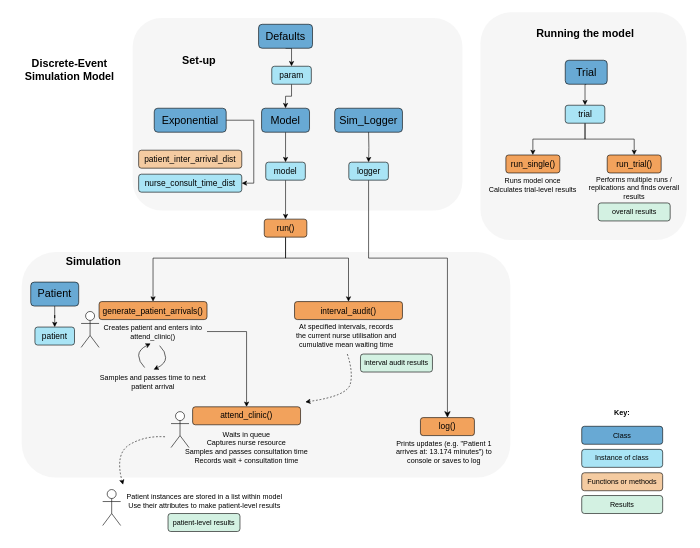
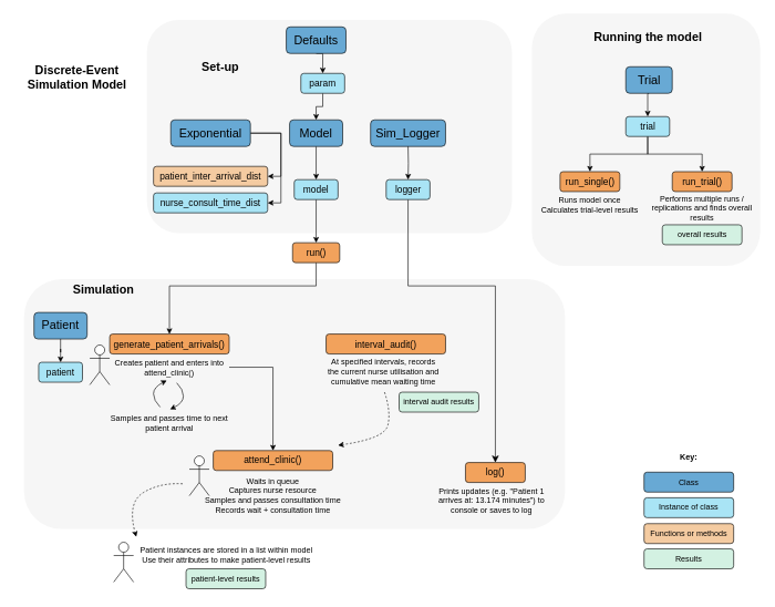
  <mxCell id="0" />
  <mxCell id="1" parent="0" />
  <mxCell id="2" value="" style="rounded=1;whiteSpace=wrap;html=1;fillColor=#EEEEEE;strokeColor=none;opacity=50;" parent="1" vertex="1"><mxGeometry x="800" width="344" height="380" as="geometry" y="20" /></mxCell>
  <mxCell id="3" value="" style="rounded=1;whiteSpace=wrap;html=1;strokeColor=none;fillColor=#EEEEEE;fontStyle=1;opacity=50;" parent="1" vertex="1"><mxGeometry x="35" y="420" width="815" height="376" as="geometry" /></mxCell>
  <mxCell id="4" value="" style="rounded=1;whiteSpace=wrap;html=1;strokeColor=none;fillColor=#EEEEEE;fontStyle=1;opacity=50;" parent="1" vertex="1"><mxGeometry x="220" y="29.5" width="550" height="321" as="geometry" /></mxCell>
+ <mxCell id="5" style="edgeStyle=orthogonalEdgeStyle;rounded=0;orthogonalLoop=1;jettySize=auto;html=1;exitX=1;exitY=0.5;exitDx=0;exitDy=0;entryX=1;entryY=0.5;entryDx=0;entryDy=0;" parent="1" source="7" target="39" edge="1"><mxGeometry relative="1" as="geometry" /></mxCell>
  <mxCell id="6" style="edgeStyle=orthogonalEdgeStyle;rounded=0;orthogonalLoop=1;jettySize=auto;html=1;exitX=1;exitY=0.5;exitDx=0;exitDy=0;entryX=1;entryY=0.5;entryDx=0;entryDy=0;" parent="1" source="7" target="40" edge="1"><mxGeometry relative="1" as="geometry" /></mxCell>
  <mxCell id="7" value="&lt;font style=&quot;font-size: 18px;&quot;&gt;Exponential&lt;/font&gt;" style="rounded=1;whiteSpace=wrap;html=1;fillColor=#68A9D4;" parent="1" vertex="1"><mxGeometry x="256" y="180" width="120" height="40" as="geometry" /></mxCell>
  <mxCell id="8" style="edgeStyle=orthogonalEdgeStyle;rounded=0;orthogonalLoop=1;jettySize=auto;html=1;exitX=0.5;exitY=1;exitDx=0;exitDy=0;entryX=0.5;entryY=0;entryDx=0;entryDy=0;" parent="1" source="9" target="15" edge="1"><mxGeometry relative="1" as="geometry" /></mxCell>
  <mxCell id="9" value="&lt;font style=&quot;font-size: 18px;&quot;&gt;Defaults&lt;/font&gt;" style="rounded=1;whiteSpace=wrap;html=1;fillColor=#68A9D4;" parent="1" vertex="1"><mxGeometry x="430" y="40" width="90" height="40" as="geometry" /></mxCell>
  <mxCell id="10" style="edgeStyle=orthogonalEdgeStyle;rounded=0;orthogonalLoop=1;jettySize=auto;html=1;exitX=0.5;exitY=1;exitDx=0;exitDy=0;entryX=0.5;entryY=0;entryDx=0;entryDy=0;" parent="1" source="11" target="17" edge="1"><mxGeometry relative="1" as="geometry" /></mxCell>
  <mxCell id="11" value="&lt;font style=&quot;font-size: 18px;&quot;&gt;Model&lt;/font&gt;" style="rounded=1;whiteSpace=wrap;html=1;fillColor=#68A9D4;" parent="1" vertex="1"><mxGeometry x="435" y="180" width="80" height="40" as="geometry" /></mxCell>
  <mxCell id="12" style="edgeStyle=orthogonalEdgeStyle;rounded=0;orthogonalLoop=1;jettySize=auto;html=1;exitX=0.5;exitY=1;exitDx=0;exitDy=0;entryX=0.5;entryY=0;entryDx=0;entryDy=0;" parent="1" source="13" target="37" edge="1"><mxGeometry relative="1" as="geometry" /></mxCell>
  <mxCell id="13" value="&lt;font style=&quot;font-size: 18px;&quot;&gt;Trial&lt;/font&gt;" style="rounded=1;whiteSpace=wrap;html=1;fillColor=#68A9D4;" parent="1" vertex="1"><mxGeometry x="941.5" y="100" width="70" height="40" as="geometry" /></mxCell>
  <mxCell id="14" style="edgeStyle=orthogonalEdgeStyle;rounded=0;orthogonalLoop=1;jettySize=auto;html=1;exitX=0.5;exitY=1;exitDx=0;exitDy=0;entryX=0.5;entryY=0;entryDx=0;entryDy=0;" parent="1" source="15" target="11" edge="1"><mxGeometry relative="1" as="geometry" /></mxCell>
  <mxCell id="15" value="&lt;font style=&quot;font-size: 14px;&quot;&gt;param&lt;/font&gt;" style="rounded=1;whiteSpace=wrap;html=1;fillColor=#A9E4F5;" parent="1" vertex="1"><mxGeometry x="452" y="110" width="66" height="30" as="geometry" /></mxCell>
  <mxCell id="16" style="edgeStyle=orthogonalEdgeStyle;rounded=0;orthogonalLoop=1;jettySize=auto;html=1;exitX=0.5;exitY=1;exitDx=0;exitDy=0;entryX=0.5;entryY=0;entryDx=0;entryDy=0;" parent="1" source="17" target="20" edge="1"><mxGeometry relative="1" as="geometry" /></mxCell>
  <mxCell id="17" value="&lt;font style=&quot;font-size: 14px;&quot;&gt;model&lt;/font&gt;" style="rounded=1;whiteSpace=wrap;html=1;fillColor=#A9E4F5;" parent="1" vertex="1"><mxGeometry x="442" y="270" width="66" height="30" as="geometry" /></mxCell>
  <mxCell id="18" style="edgeStyle=orthogonalEdgeStyle;rounded=0;orthogonalLoop=1;jettySize=auto;html=1;exitX=0.5;exitY=1;exitDx=0;exitDy=0;entryX=0.5;entryY=0;entryDx=0;entryDy=0;" parent="1" source="20" target="21" edge="1"><mxGeometry relative="1" as="geometry"><Array as="points"><mxPoint x="475" y="430" /><mxPoint x="254" y="430" /></Array></mxGeometry></mxCell>
- <mxCell id="19" style="edgeStyle=orthogonalEdgeStyle;rounded=0;orthogonalLoop=1;jettySize=auto;html=1;exitX=0.5;exitY=1;exitDx=0;exitDy=0;entryX=0.5;entryY=0;entryDx=0;entryDy=0;" parent="1" source="20" target="22" edge="1"><mxGeometry relative="1" as="geometry"><Array as="points"><mxPoint x="475" y="430" /><mxPoint x="580" y="430" /></Array></mxGeometry></mxCell>
  <mxCell id="20" value="&lt;span style=&quot;font-size: 14px;&quot;&gt;run()&lt;/span&gt;" style="rounded=1;whiteSpace=wrap;html=1;fillColor=#F2A25C;" parent="1" vertex="1"><mxGeometry x="439.5" y="365" width="71" height="30" as="geometry" /></mxCell>
  <mxCell id="21" value="&lt;span style=&quot;font-size: 14px;&quot;&gt;generate_patient_arrivals()&lt;/span&gt;" style="rounded=1;whiteSpace=wrap;html=1;fillColor=#F2A25C;" parent="1" vertex="1"><mxGeometry x="164" y="502.5" width="180" height="30" as="geometry" /></mxCell>
  <mxCell id="22" value="&lt;span style=&quot;font-size: 14px;&quot;&gt;interval_audit()&lt;/span&gt;" style="rounded=1;whiteSpace=wrap;html=1;fillColor=#F2A25C;" parent="1" vertex="1"><mxGeometry x="490" y="502.5" width="180" height="30" as="geometry" /></mxCell>
  <mxCell id="23" style="edgeStyle=orthogonalEdgeStyle;rounded=0;orthogonalLoop=1;jettySize=auto;html=1;exitX=1;exitY=0.5;exitDx=0;exitDy=0;entryX=0.5;entryY=0;entryDx=0;entryDy=0;" parent="1" source="24" target="25" edge="1"><mxGeometry relative="1" as="geometry" /></mxCell>
  <mxCell id="24" value="Creates patient and enters into attend_clinic()" style="text;html=1;align=center;verticalAlign=middle;whiteSpace=wrap;rounded=0;" parent="1" vertex="1"><mxGeometry x="164" y="532.5" width="180" height="40" as="geometry" /></mxCell>
  <mxCell id="25" value="&lt;span style=&quot;font-size: 14px;&quot;&gt;attend_clinic()&lt;/span&gt;" style="rounded=1;whiteSpace=wrap;html=1;fillColor=#F2A25C;" parent="1" vertex="1"><mxGeometry x="320" y="678" width="180" height="30" as="geometry" /></mxCell>
  <mxCell id="26" value="Samples and passes time to next patient arrival" style="text;html=1;align=center;verticalAlign=middle;whiteSpace=wrap;rounded=0;" parent="1" vertex="1"><mxGeometry x="164" y="616" width="180" height="40" as="geometry" /></mxCell>
  <mxCell id="27" value="" style="curved=1;endArrow=classic;html=1;rounded=0;" parent="1" edge="1"><mxGeometry width="50" height="50" relative="1" as="geometry"><mxPoint x="240" y="612.5" as="sourcePoint" /><mxPoint y="572.5" as="targetPoint" x="250" /><Array as="points"><mxPoint x="230" y="602.5" /><mxPoint x="230" y="582.5" /></Array></mxGeometry></mxCell>
  <mxCell id="28" value="&lt;div&gt;&lt;br&gt;&lt;/div&gt;&lt;div&gt;&lt;br&gt;&lt;/div&gt;" style="shape=umlActor;verticalLabelPosition=bottom;verticalAlign=top;html=1;outlineConnect=0;" parent="1" vertex="1"><mxGeometry x="134" y="519" width="30" height="60" as="geometry" /></mxCell>
  <mxCell id="29" value="&lt;div&gt;&lt;br&gt;&lt;/div&gt;&lt;div&gt;&lt;br&gt;&lt;/div&gt;" style="shape=umlActor;verticalLabelPosition=bottom;verticalAlign=top;html=1;outlineConnect=0;" parent="1" vertex="1"><mxGeometry x="284" y="686" width="30" height="60" as="geometry" /></mxCell>
  <mxCell id="30" value="Waits in queue&lt;div&gt;Captures nurse resource&lt;/div&gt;&lt;div&gt;Samples and passes consultation time&lt;/div&gt;&lt;div&gt;Records wait + consultation time&lt;/div&gt;" style="text;html=1;align=center;verticalAlign=middle;whiteSpace=wrap;rounded=0;" parent="1" vertex="1"><mxGeometry x="295" y="726" width="230" height="40" as="geometry" /></mxCell>
  <mxCell id="31" value="&lt;div&gt;&lt;br&gt;&lt;/div&gt;&lt;div&gt;&lt;br&gt;&lt;/div&gt;" style="shape=umlActor;verticalLabelPosition=bottom;verticalAlign=top;html=1;outlineConnect=0;" parent="1" vertex="1"><mxGeometry x="170" y="816" width="30" height="60" as="geometry" /></mxCell>
  <mxCell id="32" value="Patient instances are stored in a list within model&lt;div&gt;Use their attributes to make patient-level results&lt;/div&gt;" style="text;html=1;align=center;verticalAlign=middle;whiteSpace=wrap;rounded=0;" parent="1" vertex="1"><mxGeometry x="200" y="816" width="280" height="40" as="geometry" /></mxCell>
  <mxCell id="33" style="edgeStyle=orthogonalEdgeStyle;rounded=0;orthogonalLoop=1;jettySize=auto;html=1;exitX=0.5;exitY=1;exitDx=0;exitDy=0;" parent="1" source="34" target="38" edge="1"><mxGeometry relative="1" as="geometry" /></mxCell>
  <mxCell id="34" value="&lt;font style=&quot;font-size: 18px;&quot;&gt;Patient&lt;/font&gt;" style="rounded=1;whiteSpace=wrap;html=1;fillColor=#68A9D4;" parent="1" vertex="1"><mxGeometry x="50" y="470" width="80" height="40" as="geometry" /></mxCell>
  <mxCell id="35" style="edgeStyle=orthogonalEdgeStyle;rounded=0;orthogonalLoop=1;jettySize=auto;html=1;exitX=0.5;exitY=1;exitDx=0;exitDy=0;entryX=0.5;entryY=0;entryDx=0;entryDy=0;" parent="1" source="37" target="41" edge="1"><mxGeometry relative="1" as="geometry" /></mxCell>
  <mxCell id="36" style="edgeStyle=orthogonalEdgeStyle;rounded=0;orthogonalLoop=1;jettySize=auto;html=1;exitX=0.5;exitY=1;exitDx=0;exitDy=0;" parent="1" source="37" target="42" edge="1"><mxGeometry relative="1" as="geometry" /></mxCell>
  <mxCell id="37" value="&lt;font style=&quot;font-size: 14px;&quot;&gt;trial&lt;/font&gt;" style="rounded=1;whiteSpace=wrap;html=1;fillColor=#A9E4F5;" parent="1" vertex="1"><mxGeometry x="941.5" y="175" width="66" height="30" as="geometry" /></mxCell>
  <mxCell id="38" value="&lt;font style=&quot;font-size: 14px;&quot;&gt;patient&lt;/font&gt;" style="rounded=1;whiteSpace=wrap;html=1;fillColor=#A9E4F5;" parent="1" vertex="1"><mxGeometry x="57" y="545" width="66" height="30" as="geometry" /></mxCell>
  <mxCell id="39" value="&lt;font style=&quot;font-size: 14px;&quot;&gt;patient_inter_arrival_dist&lt;/font&gt;" style="rounded=1;whiteSpace=wrap;html=1;fillColor=#f4cba1;" parent="1" vertex="1"><mxGeometry x="230" y="250" width="172" height="30" as="geometry" /></mxCell>
  <mxCell id="40" value="&lt;font style=&quot;font-size: 14px;&quot;&gt;nurse_consult_time_dist&lt;/font&gt;" style="rounded=1;whiteSpace=wrap;html=1;fillColor=#A9E4F5;" parent="1" vertex="1"><mxGeometry x="230" y="290" width="172" height="30" as="geometry" /></mxCell>
  <mxCell id="41" value="&lt;font style=&quot;font-size: 14px;&quot;&gt;run_single()&lt;/font&gt;" style="rounded=1;whiteSpace=wrap;html=1;fillColor=#F2A25C;" parent="1" vertex="1"><mxGeometry x="842.5" y="258" width="90" height="30" as="geometry" /></mxCell>
  <mxCell id="42" value="&lt;font style=&quot;font-size: 14px;&quot;&gt;run_trial()&lt;/font&gt;" style="rounded=1;whiteSpace=wrap;html=1;fillColor=#F2A25C;" parent="1" vertex="1"><mxGeometry x="1011.5" y="258" width="90" height="30" as="geometry" /></mxCell>
  <mxCell id="43" value="Runs model once&lt;div&gt;Calculates trial-level results&lt;/div&gt;" style="text;html=1;align=center;verticalAlign=middle;whiteSpace=wrap;rounded=0;" parent="1" vertex="1"><mxGeometry x="800" y="288" width="175" height="40" as="geometry" /></mxCell>
  <mxCell id="44" value="patient-level results" style="rounded=1;whiteSpace=wrap;html=1;fillColor=#D3F1E2;" parent="1" vertex="1"><mxGeometry x="279" y="856" width="120" height="30" as="geometry" /></mxCell>
  <mxCell id="45" value="interval audit results" style="rounded=1;whiteSpace=wrap;html=1;fillColor=#D3F1E2;" parent="1" vertex="1"><mxGeometry x="600" y="590" width="120" height="30" as="geometry" /></mxCell>
  <mxCell id="46" value="overall results" style="rounded=1;whiteSpace=wrap;html=1;fillColor=#D3F1E2;" parent="1" vertex="1"><mxGeometry x="996.5" y="338" width="120" height="30" as="geometry" /></mxCell>
  <mxCell id="47" value="Performs multiple runs / replications and finds overall results" style="text;html=1;align=center;verticalAlign=middle;whiteSpace=wrap;rounded=0;" parent="1" vertex="1"><mxGeometry x="969" y="293" width="175" height="40" as="geometry" /></mxCell>
  <mxCell id="48" value="At specified intervals, records the current nurse utilisation and cumulative mean waiting time" style="text;html=1;align=center;verticalAlign=middle;whiteSpace=wrap;rounded=0;" parent="1" vertex="1"><mxGeometry x="489" y="539" width="175" height="40" as="geometry" /></mxCell>
  <mxCell id="49" value="Key:" style="text;html=1;align=center;verticalAlign=middle;whiteSpace=wrap;rounded=0;fontStyle=1" parent="1" vertex="1"><mxGeometry x="1014" y="675" width="45" height="25" as="geometry" /></mxCell>
  <mxCell id="50" value="Results" style="rounded=1;whiteSpace=wrap;html=1;fillColor=#D3F1E2;" parent="1" vertex="1"><mxGeometry x="969" y="826" width="135" height="30" as="geometry" /></mxCell>
  <mxCell id="51" value="Functions or methods" style="rounded=1;whiteSpace=wrap;html=1;fillColor=#F4CBA1;" parent="1" vertex="1"><mxGeometry x="969" y="788" width="135" height="30" as="geometry" /></mxCell>
  <mxCell id="52" value="Instance of class" style="rounded=1;whiteSpace=wrap;html=1;fillColor=#A9E4F5;" parent="1" vertex="1"><mxGeometry x="969" y="749" width="135" height="30" as="geometry" /></mxCell>
  <mxCell id="53" value="Class" style="rounded=1;whiteSpace=wrap;html=1;fillColor=#68A9D4;" parent="1" vertex="1"><mxGeometry x="969" y="710.5" width="135" height="30" as="geometry" /></mxCell>
  <mxCell id="54" value="" style="curved=1;endArrow=classic;html=1;rounded=0;" parent="1" edge="1"><mxGeometry width="50" height="50" relative="1" as="geometry"><mxPoint x="265" y="576" as="sourcePoint" /><mxPoint x="255" y="616" as="targetPoint" /><Array as="points"><mxPoint x="275" y="586" /><mxPoint x="275" y="606" /></Array></mxGeometry></mxCell>
  <mxCell id="55" style="edgeStyle=orthogonalEdgeStyle;rounded=0;orthogonalLoop=1;jettySize=auto;html=1;exitX=0.5;exitY=1;exitDx=0;exitDy=0;" parent="1" source="30" target="30" edge="1"><mxGeometry relative="1" as="geometry" /></mxCell>
  <mxCell id="56" value="" style="curved=1;endArrow=classic;html=1;rounded=0;dashed=1;" parent="1" edge="1"><mxGeometry width="50" height="50" relative="1" as="geometry"><mxPoint x="578" y="590" as="sourcePoint" /><mxPoint x="508" y="670" as="targetPoint" /><Array as="points"><mxPoint x="588" y="620" /><mxPoint x="578" y="660" /></Array></mxGeometry></mxCell>
  <mxCell id="57" value="" style="curved=1;endArrow=classic;html=1;rounded=0;dashed=1;" parent="1" edge="1"><mxGeometry width="50" height="50" relative="1" as="geometry"><mxPoint x="274" y="728" as="sourcePoint" /><mxPoint x="204" y="808" as="targetPoint" /><Array as="points"><mxPoint x="240" y="726" /><mxPoint x="190" y="756" /></Array></mxGeometry></mxCell>
  <mxCell id="58" value="&lt;font style=&quot;font-size: 18px;&quot;&gt;Discrete-Event Simulation Model&lt;/font&gt;" style="text;html=1;align=center;verticalAlign=middle;whiteSpace=wrap;rounded=0;fontStyle=1" parent="1" vertex="1"><mxGeometry x="20" y="80" width="190" height="71" as="geometry" /></mxCell>
  <mxCell id="59" value="&lt;font style=&quot;font-size: 18px;&quot;&gt;Running the model&lt;/font&gt;" style="text;html=1;align=center;verticalAlign=middle;whiteSpace=wrap;rounded=0;fontStyle=1" parent="1" vertex="1"><mxGeometry x="879.5" y="40" width="190" height="31" as="geometry" /></mxCell>
  <mxCell id="60" value="&lt;font style=&quot;font-size: 18px;&quot;&gt;Sim_Logger&lt;/font&gt;" style="rounded=1;whiteSpace=wrap;html=1;fillColor=#68A9D4;" vertex="1" parent="1"><mxGeometry x="557" y="180" width="113" height="40" as="geometry" /></mxCell>
  <mxCell id="61" style="edgeStyle=orthogonalEdgeStyle;rounded=0;orthogonalLoop=1;jettySize=auto;html=1;exitX=0.5;exitY=1;exitDx=0;exitDy=0;entryX=0.5;entryY=0;entryDx=0;entryDy=0;" edge="1" parent="1" target="63"><mxGeometry relative="1" as="geometry"><mxPoint x="613.5" y="220" as="sourcePoint" /></mxGeometry></mxCell>
  <mxCell id="62" style="edgeStyle=orthogonalEdgeStyle;rounded=0;orthogonalLoop=1;jettySize=auto;html=1;exitX=0.5;exitY=1;exitDx=0;exitDy=0;entryX=0.5;entryY=0;entryDx=0;entryDy=0;fontSize=12;startSize=8;endSize=8;" edge="1" parent="1" source="63" target="64"><mxGeometry relative="1" as="geometry"><Array as="points"><mxPoint x="614" y="430" /><mxPoint x="745" y="430" /></Array></mxGeometry></mxCell>
  <mxCell id="63" value="&lt;font style=&quot;font-size: 14px;&quot;&gt;logger&lt;/font&gt;" style="rounded=1;whiteSpace=wrap;html=1;fillColor=#A9E4F5;" vertex="1" parent="1"><mxGeometry x="580.5" y="270" width="66" height="30" as="geometry" /></mxCell>
  <mxCell id="64" value="&lt;font style=&quot;font-size: 14px;&quot;&gt;log()&lt;/font&gt;" style="rounded=1;whiteSpace=wrap;html=1;fillColor=#F2A25C;" vertex="1" parent="1"><mxGeometry x="700" y="696" width="90" height="30" as="geometry" /></mxCell>
  <mxCell id="65" value="Prints updates&amp;nbsp;&lt;span style=&quot;background-color: transparent; color: light-dark(rgb(0, 0, 0), rgb(255, 255, 255));&quot;&gt;(e.g. &quot;Patient 1 arrives at: 13.174 minutes&quot;) to console or saves to log&lt;/span&gt;" style="text;html=1;align=center;verticalAlign=middle;whiteSpace=wrap;rounded=0;" vertex="1" parent="1"><mxGeometry x="646.5" y="733.5" width="185" height="40" as="geometry" /></mxCell>
  <mxCell id="66" value="&lt;font style=&quot;font-size: 18px;&quot;&gt;Set-up&lt;/font&gt;" style="text;html=1;align=center;verticalAlign=middle;whiteSpace=wrap;rounded=0;fontStyle=1" vertex="1" parent="1"><mxGeometry x="286" y="85" width="90" height="31" as="geometry" /></mxCell>
  <mxCell id="67" value="&lt;font style=&quot;font-size: 18px;&quot;&gt;Simulation&lt;/font&gt;" style="text;html=1;align=center;verticalAlign=middle;whiteSpace=wrap;rounded=0;fontStyle=1" vertex="1" parent="1"><mxGeometry x="100" y="420" width="110" height="31" as="geometry" /></mxCell>
